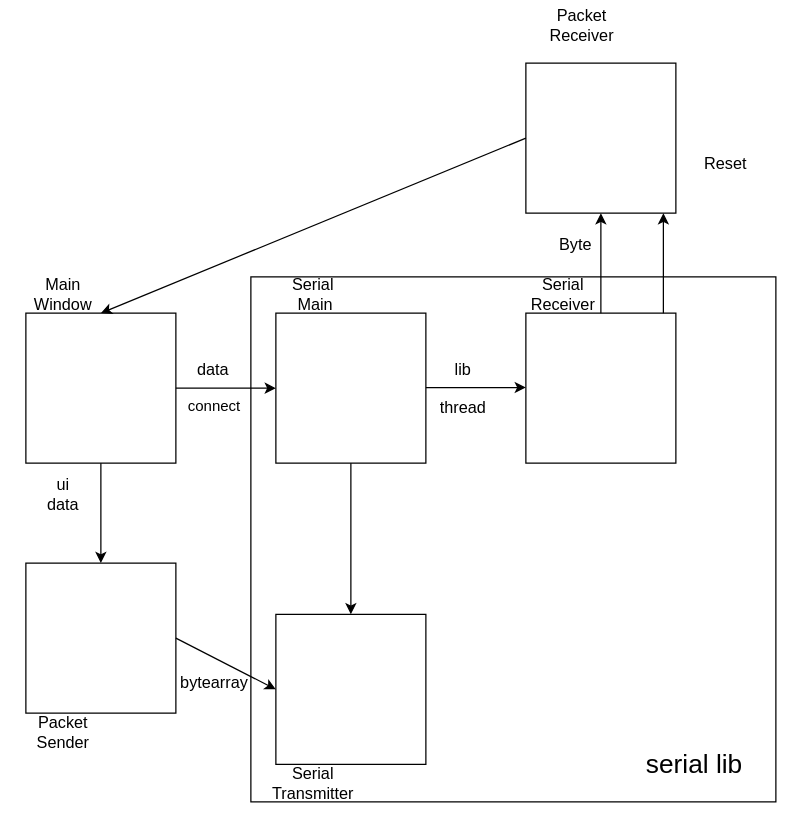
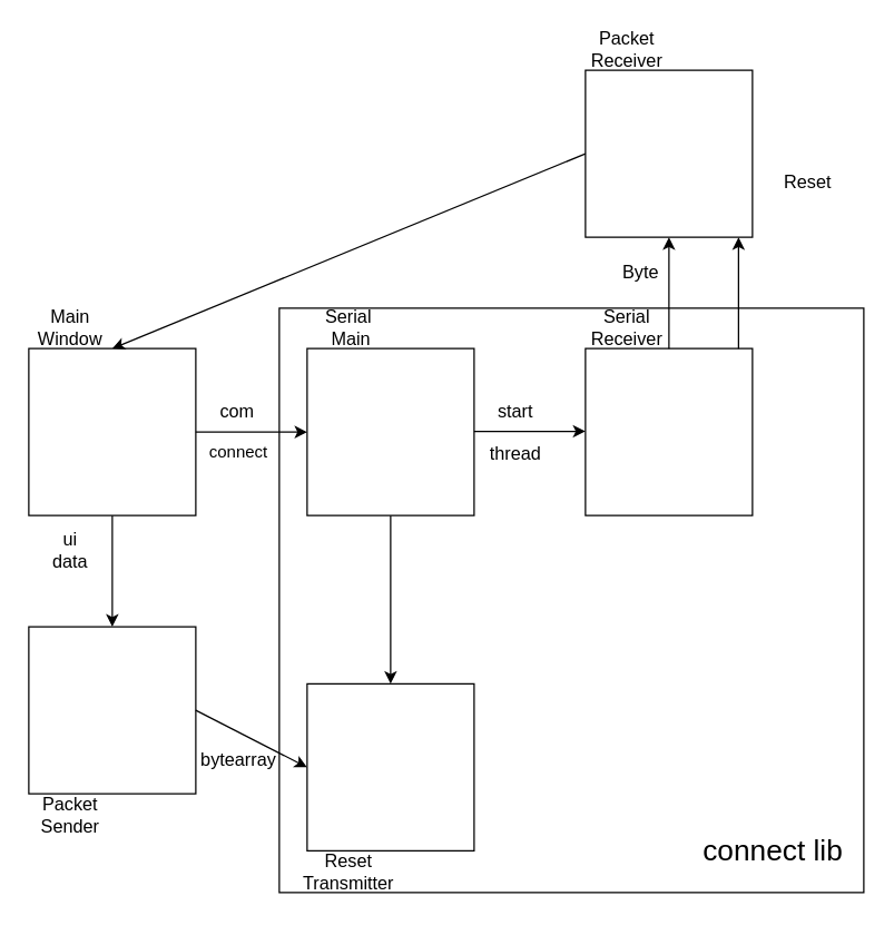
  <mxCell id="0" />
  <mxCell id="1" parent="0" />
  <mxCell id="2" value="" style="whiteSpace=wrap;html=1;aspect=fixed;" parent="1" vertex="1"><mxGeometry x="200" y="221" width="420" height="420" as="geometry" /></mxCell>
  <mxCell id="3" value="" style="whiteSpace=wrap;html=1;aspect=fixed;" parent="1" vertex="1"><mxGeometry x="220" y="250" width="120" height="120" as="geometry" /></mxCell>
  <mxCell id="4" value="" style="whiteSpace=wrap;html=1;aspect=fixed;" parent="1" vertex="1"><mxGeometry x="20" y="250" width="120" height="120" as="geometry" /></mxCell>
  <mxCell id="5" value="" style="whiteSpace=wrap;html=1;aspect=fixed;" parent="1" vertex="1"><mxGeometry x="420" y="50" width="120" height="120" as="geometry" /></mxCell>
  <mxCell id="6" value="" style="whiteSpace=wrap;html=1;aspect=fixed;" parent="1" vertex="1"><mxGeometry x="420" y="250" width="120" height="120" as="geometry" /></mxCell>
  <mxCell id="7" value="" style="whiteSpace=wrap;html=1;aspect=fixed;" parent="1" vertex="1"><mxGeometry x="220" y="491" width="120" height="120" as="geometry" /></mxCell>
  <mxCell id="8" value="" style="whiteSpace=wrap;html=1;aspect=fixed;" parent="1" vertex="1"><mxGeometry x="20" y="450" width="120" height="120" as="geometry" /></mxCell>
  <mxCell id="9" value="&lt;font style=&quot;font-size: 13px;&quot;&gt;Main Window&lt;/font&gt;" style="text;html=1;align=center;verticalAlign=middle;whiteSpace=wrap;rounded=0;" parent="1" vertex="1"><mxGeometry x="20" y="220" width="60" height="30" as="geometry" /></mxCell>
  <mxCell id="10" value="&lt;font style=&quot;font-size: 13px;&quot;&gt;Serial Receiver&lt;/font&gt;" style="text;html=1;align=center;verticalAlign=middle;whiteSpace=wrap;rounded=0;" parent="1" vertex="1"><mxGeometry x="420" y="220" width="60" height="30" as="geometry" /></mxCell>
- <mxCell id="11" value="&lt;font style=&quot;font-size: 13px;&quot;&gt;Packet Receiver&lt;/font&gt;" style="text;html=1;align=center;verticalAlign=middle;whiteSpace=wrap;rounded=0;" parent="1" vertex="1"><mxGeometry x="435" y="5" width="60" height="30" as="geometry" /></mxCell>
+ <mxCell id="11" value="&lt;font style=&quot;font-size: 13px;&quot;&gt;Packet Receiver&lt;/font&gt;" style="text;html=1;align=center;verticalAlign=middle;whiteSpace=wrap;rounded=0;" parent="1" vertex="1"><mxGeometry x="420" y="20" width="60" height="30" as="geometry" /></mxCell>
  <mxCell id="12" value="&lt;font style=&quot;font-size: 13px;&quot;&gt;Serial&lt;/font&gt;&lt;div style=&quot;font-size: 13px;&quot;&gt;&lt;font style=&quot;font-size: 13px;&quot;&gt;&amp;nbsp;Main&lt;/font&gt;&lt;/div&gt;" style="text;html=1;align=center;verticalAlign=middle;whiteSpace=wrap;rounded=0;" parent="1" vertex="1"><mxGeometry x="220" y="220" width="60" height="30" as="geometry" /></mxCell>
- <mxCell id="13" value="&lt;font style=&quot;font-size: 13px;&quot;&gt;Serial&lt;/font&gt;&lt;div style=&quot;font-size: 13px;&quot;&gt;&lt;font style=&quot;font-size: 13px;&quot;&gt;Transmitte&lt;span style=&quot;background-color: initial;&quot;&gt;r&lt;/span&gt;&lt;/font&gt;&lt;/div&gt;" style="text;html=1;align=center;verticalAlign=middle;whiteSpace=wrap;rounded=0;" parent="1" vertex="1"><mxGeometry x="220" y="611" width="60" height="30" as="geometry" /></mxCell>
+ <mxCell id="13" value="&lt;font style=&quot;font-size: 13px;&quot;&gt;Reset&lt;/font&gt;&lt;div style=&quot;font-size: 13px;&quot;&gt;&lt;font style=&quot;font-size: 13px;&quot;&gt;Transmitte&lt;span style=&quot;background-color: initial;&quot;&gt;r&lt;/span&gt;&lt;/font&gt;&lt;/div&gt;" style="text;html=1;align=center;verticalAlign=middle;whiteSpace=wrap;rounded=0;" parent="1" vertex="1"><mxGeometry x="220" y="611" width="60" height="30" as="geometry" /></mxCell>
  <mxCell id="14" value="&lt;font style=&quot;font-size: 13px;&quot;&gt;Packet&lt;/font&gt;&lt;div style=&quot;font-size: 13px;&quot;&gt;&lt;font style=&quot;font-size: 13px;&quot;&gt;Sender&lt;/font&gt;&lt;/div&gt;" style="text;html=1;align=center;verticalAlign=middle;whiteSpace=wrap;rounded=0;" parent="1" vertex="1"><mxGeometry x="20" y="570" width="60" height="30" as="geometry" /></mxCell>
  <mxCell id="15" value="" style="endArrow=classic;html=1;rounded=0;exitX=1;exitY=0.5;exitDx=0;exitDy=0;entryX=0;entryY=0.5;entryDx=0;entryDy=0;" parent="1" source="4" target="3" edge="1"><mxGeometry width="50" height="50" relative="1" as="geometry"><mxPoint x="330" y="480" as="sourcePoint" /><mxPoint x="380" y="430" as="targetPoint" /><Array as="points" /></mxGeometry></mxCell>
  <mxCell id="16" value="" style="endArrow=classic;html=1;rounded=0;exitX=1;exitY=0.5;exitDx=0;exitDy=0;entryX=0;entryY=0.5;entryDx=0;entryDy=0;" parent="1" edge="1"><mxGeometry width="50" height="50" relative="1" as="geometry"><mxPoint x="340" y="309.5" as="sourcePoint" /><mxPoint x="420" y="309.5" as="targetPoint" /><Array as="points" /></mxGeometry></mxCell>
  <mxCell id="17" value="" style="endArrow=classic;html=1;rounded=0;exitX=1;exitY=1;exitDx=0;exitDy=0;entryX=0.5;entryY=1;entryDx=0;entryDy=0;" parent="1" source="10" target="5" edge="1"><mxGeometry width="50" height="50" relative="1" as="geometry"><mxPoint x="480" y="170" as="sourcePoint" /><mxPoint x="550" y="200" as="targetPoint" /><Array as="points" /></mxGeometry></mxCell>
  <mxCell id="18" value="" style="endArrow=classic;html=1;rounded=0;exitX=0;exitY=0.5;exitDx=0;exitDy=0;entryX=0.5;entryY=0;entryDx=0;entryDy=0;" parent="1" source="5" target="4" edge="1"><mxGeometry width="50" height="50" relative="1" as="geometry"><mxPoint x="330" y="480" as="sourcePoint" /><mxPoint x="380" y="430" as="targetPoint" /></mxGeometry></mxCell>
  <mxCell id="19" value="" style="endArrow=classic;html=1;rounded=0;exitX=1;exitY=0.5;exitDx=0;exitDy=0;entryX=0;entryY=0.5;entryDx=0;entryDy=0;" parent="1" source="8" target="7" edge="1"><mxGeometry width="50" height="50" relative="1" as="geometry"><mxPoint x="330" y="480" as="sourcePoint" /><mxPoint x="380" y="430" as="targetPoint" /></mxGeometry></mxCell>
  <mxCell id="20" value="" style="endArrow=classic;html=1;rounded=0;exitX=0.5;exitY=1;exitDx=0;exitDy=0;entryX=0.5;entryY=0;entryDx=0;entryDy=0;" parent="1" source="4" target="8" edge="1"><mxGeometry width="50" height="50" relative="1" as="geometry"><mxPoint x="70" y="390" as="sourcePoint" /><mxPoint x="150" y="390" as="targetPoint" /><Array as="points" /></mxGeometry></mxCell>
  <mxCell id="21" value="" style="endArrow=classic;html=1;rounded=0;exitX=0.5;exitY=1;exitDx=0;exitDy=0;entryX=0.5;entryY=0;entryDx=0;entryDy=0;" parent="1" source="3" target="7" edge="1"><mxGeometry width="50" height="50" relative="1" as="geometry"><mxPoint x="274" y="370" as="sourcePoint" /><mxPoint x="354" y="411" as="targetPoint" /></mxGeometry></mxCell>
  <mxCell id="22" value="" style="endArrow=classic;html=1;rounded=0;exitX=1;exitY=1;exitDx=0;exitDy=0;" parent="1" edge="1"><mxGeometry width="50" height="50" relative="1" as="geometry"><mxPoint x="530" y="250" as="sourcePoint" /><mxPoint x="530" y="170" as="targetPoint" /><Array as="points" /></mxGeometry></mxCell>
  <mxCell id="23" value="&lt;font style=&quot;font-size: 13px;&quot;&gt;Byte&lt;/font&gt;" style="text;html=1;align=center;verticalAlign=middle;whiteSpace=wrap;rounded=0;" parent="1" vertex="1"><mxGeometry x="430" y="180" width="60" height="30" as="geometry" /></mxCell>
  <mxCell id="24" value="&lt;font style=&quot;font-size: 13px;&quot;&gt;Reset&lt;/font&gt;" style="text;html=1;align=center;verticalAlign=middle;whiteSpace=wrap;rounded=0;" parent="1" vertex="1"><mxGeometry x="550" y="115" width="60" height="30" as="geometry" /></mxCell>
- <mxCell id="25" value="&lt;font style=&quot;font-size: 13px;&quot;&gt;data&lt;/font&gt;" style="text;html=1;align=center;verticalAlign=middle;whiteSpace=wrap;rounded=0;" parent="1" vertex="1"><mxGeometry x="140" y="280" width="60" height="30" as="geometry" /></mxCell>
+ <mxCell id="25" value="&lt;font style=&quot;font-size: 13px;&quot;&gt;com&lt;/font&gt;" style="text;html=1;align=center;verticalAlign=middle;whiteSpace=wrap;rounded=0;" parent="1" vertex="1"><mxGeometry x="140" y="280" width="60" height="30" as="geometry" /></mxCell>
  <mxCell id="26" value="connect" style="text;html=1;align=center;verticalAlign=middle;whiteSpace=wrap;rounded=0;" parent="1" vertex="1"><mxGeometry x="141" y="310" width="60" height="30" as="geometry" /></mxCell>
- <mxCell id="27" value="&lt;font style=&quot;font-size: 13px;&quot;&gt;lib&lt;/font&gt;" style="text;html=1;align=center;verticalAlign=middle;whiteSpace=wrap;rounded=0;" parent="1" vertex="1"><mxGeometry x="340" y="280" width="60" height="30" as="geometry" /></mxCell>
+ <mxCell id="27" value="&lt;font style=&quot;font-size: 13px;&quot;&gt;start&lt;/font&gt;" style="text;html=1;align=center;verticalAlign=middle;whiteSpace=wrap;rounded=0;" parent="1" vertex="1"><mxGeometry x="340" y="280" width="60" height="30" as="geometry" /></mxCell>
  <mxCell id="28" value="&lt;font style=&quot;font-size: 13px;&quot;&gt;thread&lt;/font&gt;" style="text;html=1;align=center;verticalAlign=middle;whiteSpace=wrap;rounded=0;" parent="1" vertex="1"><mxGeometry x="340" y="310" width="60" height="30" as="geometry" /></mxCell>
  <mxCell id="29" value="&lt;font style=&quot;font-size: 13px;&quot;&gt;bytearray&lt;/font&gt;" style="text;html=1;align=center;verticalAlign=middle;whiteSpace=wrap;rounded=0;" parent="1" vertex="1"><mxGeometry x="141" y="530" width="60" height="30" as="geometry" /></mxCell>
  <mxCell id="30" value="&lt;font style=&quot;font-size: 13px;&quot;&gt;ui&lt;/font&gt;&lt;div style=&quot;font-size: 13px;&quot;&gt;&lt;font style=&quot;font-size: 13px;&quot;&gt;data&lt;/font&gt;&lt;/div&gt;" style="text;html=1;align=center;verticalAlign=middle;whiteSpace=wrap;rounded=0;" parent="1" vertex="1"><mxGeometry x="20" y="380" width="60" height="30" as="geometry" /></mxCell>
- <mxCell id="31" value="&lt;font style=&quot;font-size: 21px;&quot;&gt;serial lib&lt;/font&gt;" style="text;html=1;align=center;verticalAlign=middle;whiteSpace=wrap;rounded=0;" parent="1" vertex="1"><mxGeometry x="490" y="570" width="130" height="80" as="geometry" /></mxCell>
+ <mxCell id="31" value="&lt;font style=&quot;font-size: 21px;&quot;&gt;connect lib&lt;/font&gt;" style="text;html=1;align=center;verticalAlign=middle;whiteSpace=wrap;rounded=0;" parent="1" vertex="1"><mxGeometry x="490" y="570" width="130" height="80" as="geometry" /></mxCell>
